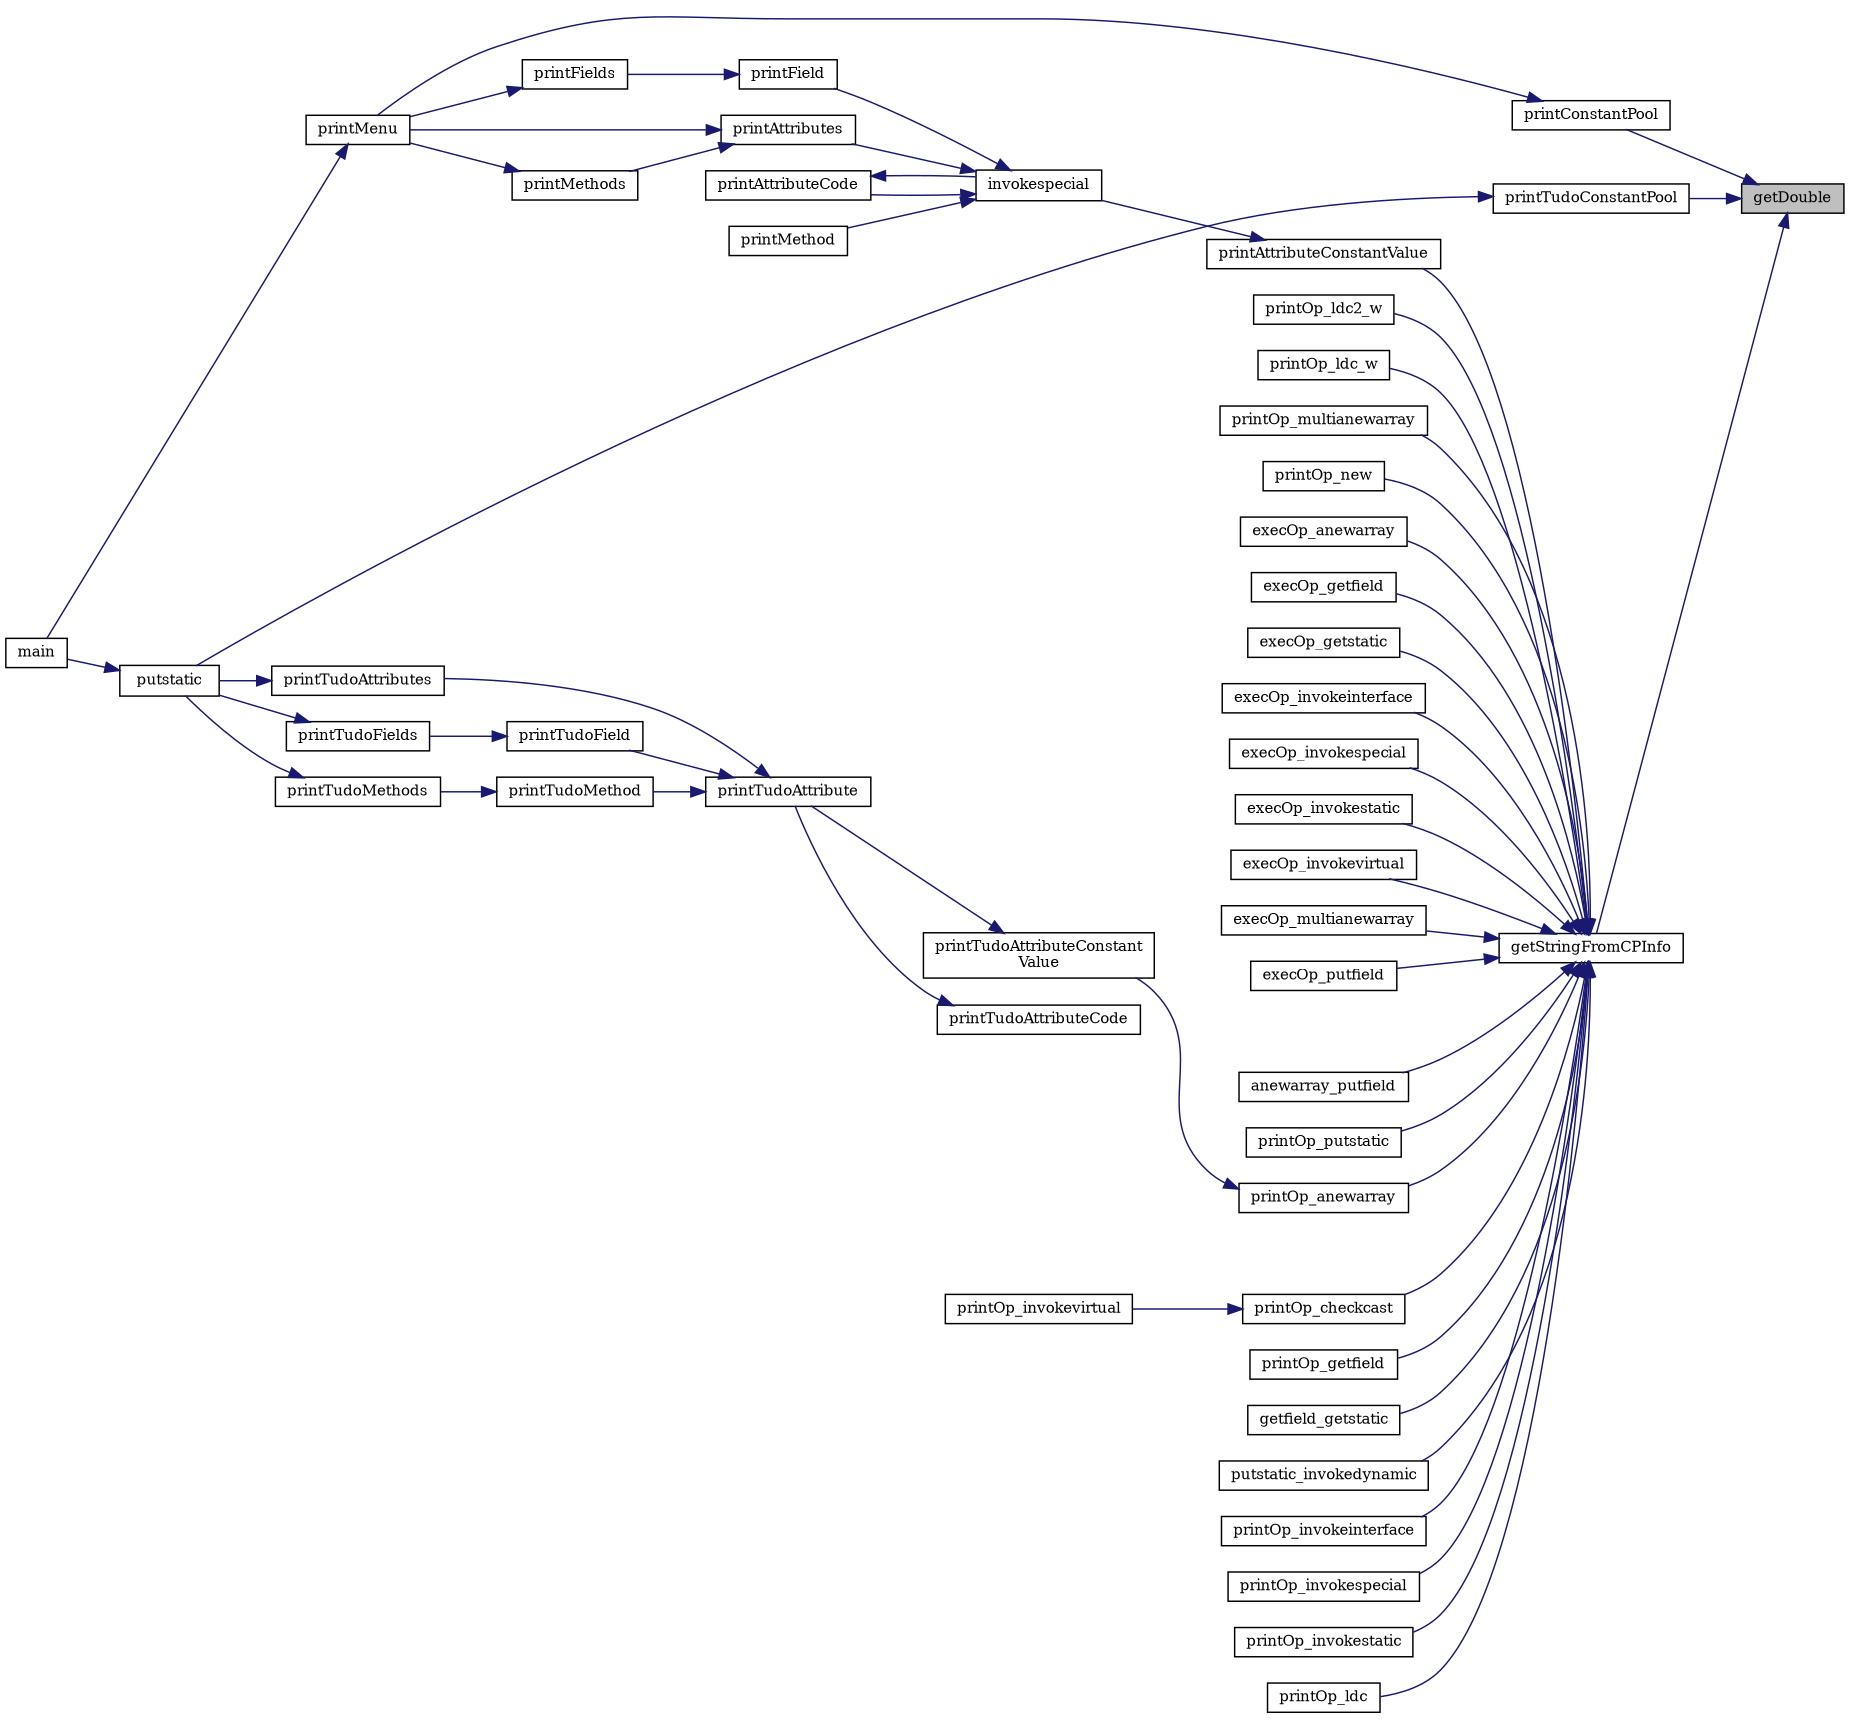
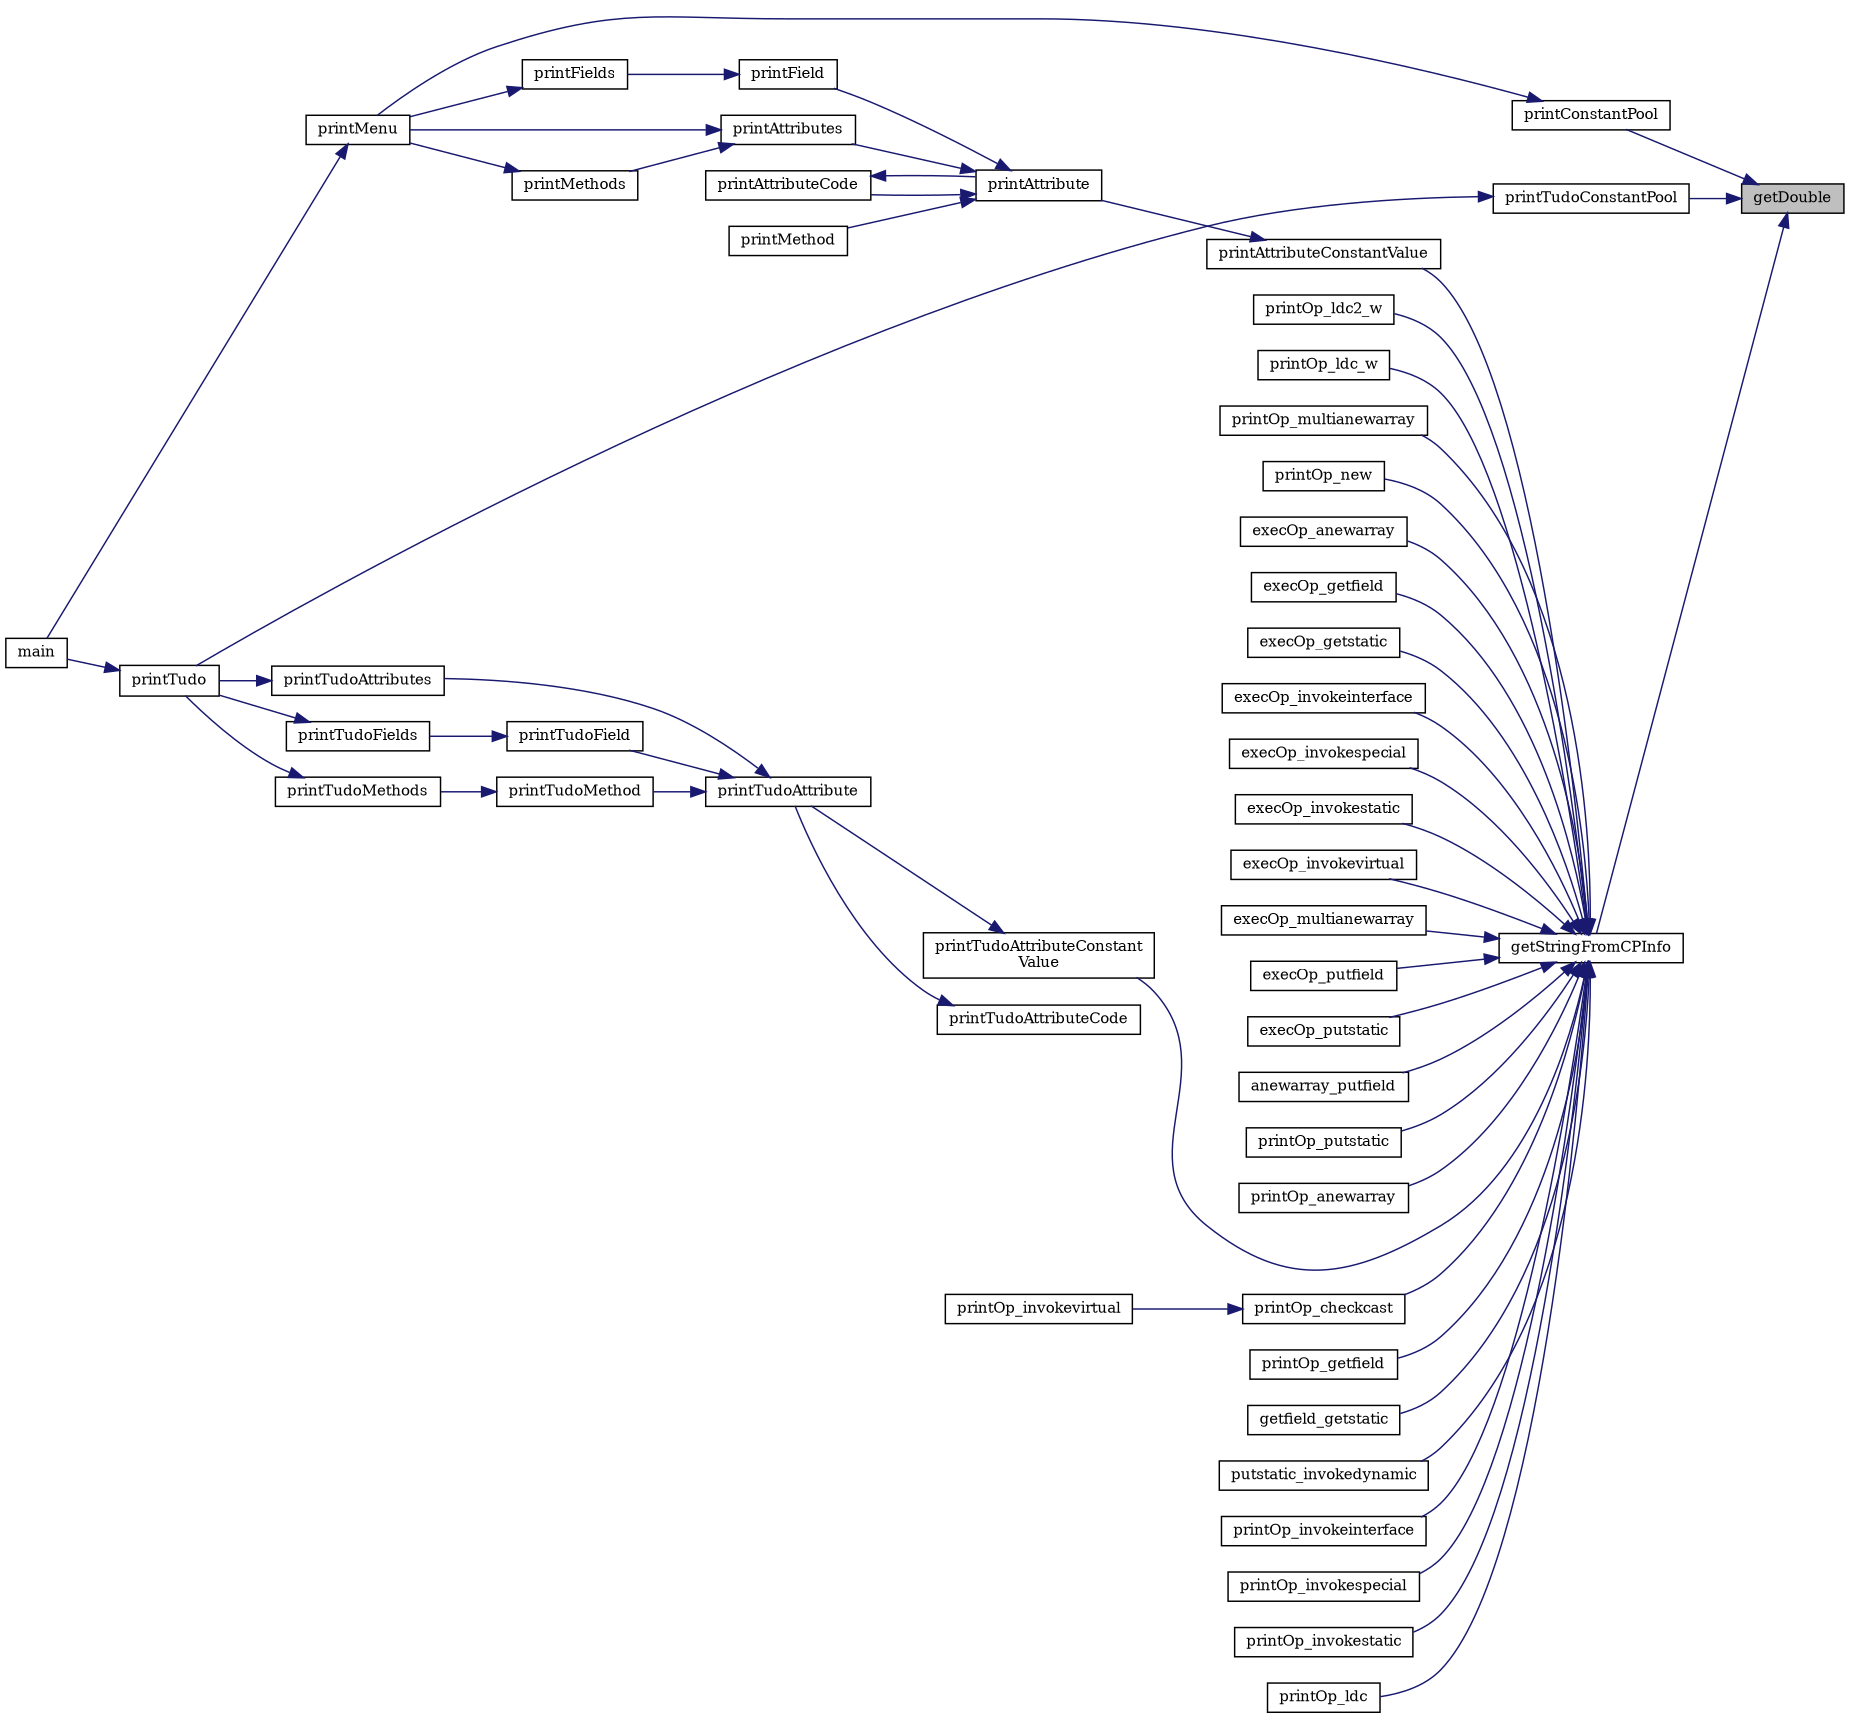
  digraph {
    fontname="DejaVu Serif"
    rankdir=RL
    node [color=black fillcolor=white fontname="DejaVu Serif" fontsize=10 shape=record style=filled]
    edge [color=midnightblue dir=back fontname="DejaVu Serif" fontsize=10 labelfontname=Helvetica labelfontsize=10 style=solid]
    n1 [fillcolor=grey75 fontcolor=black height=0.2 label=getDouble width=0.4]
    n2 [height=0.2 label=getStringFromCPInfo width=0.4]
    n3 [height=0.2 label=printConstantPool width=0.4]
    n4 [height=0.2 label=printTudoConstantPool width=0.4]
    n5 [height=0.2 label=execOp_anewarray width=0.4]
    n6 [height=0.2 label=execOp_getfield width=0.4]
    n7 [height=0.2 label=execOp_getstatic width=0.4]
    n8 [height=0.2 label=execOp_invokeinterface width=0.4]
    n9 [height=0.2 label=execOp_invokespecial width=0.4]
    n10 [height=0.2 label=execOp_invokestatic width=0.4]
    n11 [height=0.2 label=execOp_invokevirtual width=0.4]
    n12 [height=0.2 label=execOp_multianewarray width=0.4]
    n13 [height=0.2 label=execOp_putfield width=0.4]
+   n14 [height=0.2 label=execOp_putstatic width=0.4]
    n15 [height=0.2 label=printAttributeConstantValue width=0.4]
    n16 [height=0.2 label=printOp_anewarray width=0.4]
    n17 [height=0.2 label=printOp_checkcast width=0.4]
    n18 [height=0.2 label=printOp_getfield width=0.4]
    n19 [height=0.2 label=getfield_getstatic width=0.4]
    n20 [height=0.2 label=putstatic_invokedynamic width=0.4]
    n21 [height=0.2 label=printOp_invokeinterface width=0.4]
    n22 [height=0.2 label=printOp_invokespecial width=0.4]
    n23 [height=0.2 label=printOp_invokestatic width=0.4]
    n24 [height=0.2 label=printOp_ldc width=0.4]
    n25 [height=0.2 label=printOp_ldc2_w width=0.4]
    n26 [height=0.2 label=printOp_ldc_w width=0.4]
    n27 [height=0.2 label=printOp_multianewarray width=0.4]
    n28 [height=0.2 label=printOp_new width=0.4]
    n29 [height=0.2 label=anewarray_putfield width=0.4]
    n30 [height=0.2 label=printOp_putstatic width=0.4]
    n31 [height=0.2 label="printTudoAttributeConstant\lValue" width=0.4]
    n32 [height=0.2 label=printMenu width=0.4]
-   n33 [height=0.2 label=putstatic width=0.4]
-   n34 [height=0.2 label=invokespecial width=0.4]
+   n33 [height=0.2 label=printTudo width=0.4]
+   n34 [height=0.2 label=printAttribute width=0.4]
    n35 [height=0.2 label=printOp_invokevirtual width=0.4]
    n36 [height=0.2 label=printTudoAttribute width=0.4]
    n37 [height=0.2 label=printAttributeCode width=0.4]
    n38 [height=0.2 label=printAttributes width=0.4]
    n39 [height=0.2 label=printField width=0.4]
    n40 [height=0.2 label=printMethod width=0.4]
    n41 [height=0.2 label=printMethods width=0.4]
    n42 [height=0.2 label=printFields width=0.4]
    n43 [height=0.2 label=main width=0.4]
    n44 [height=0.2 label=printTudoAttributes width=0.4]
    n45 [height=0.2 label=printTudoField width=0.4]
    n46 [height=0.2 label=printTudoMethod width=0.4]
    n47 [height=0.2 label=printTudoAttributeCode width=0.4]
    n48 [height=0.2 label=printTudoFields width=0.4]
    n49 [height=0.2 label=printTudoMethods width=0.4]
    n1 -> n2
    n1 -> n3
    n1 -> n4
    n2 -> n5
    n2 -> n6
    n2 -> n7
    n2 -> n8
    n2 -> n9
    n2 -> n10
    n2 -> n11
    n2 -> n12
    n2 -> n13
+   n2 -> n14
    n2 -> n15
    n2 -> n16
    n2 -> n17
    n2 -> n18
    n2 -> n19
    n2 -> n20
    n2 -> n21
    n2 -> n22
    n2 -> n23
    n2 -> n24
    n2 -> n25
    n2 -> n26
    n2 -> n27
    n2 -> n28
    n2 -> n29
    n2 -> n30
-   n16 -> n31
+   n2 -> n31
    n3 -> n32
    n4 -> n33
    n15 -> n34
    n17 -> n35
    n31 -> n36
    n32 -> n43
    n33 -> n43
    n34 -> n37
    n34 -> n38
    n34 -> n39
    n34 -> n40
    n36 -> n44
    n36 -> n45
    n36 -> n46
    n37 -> n34
    n38 -> n32
    n38 -> n41
    n39 -> n42
    n41 -> n32
    n42 -> n32
    n44 -> n33
    n45 -> n48
    n46 -> n49
    n47 -> n36
    n48 -> n33
    n49 -> n33
  }
